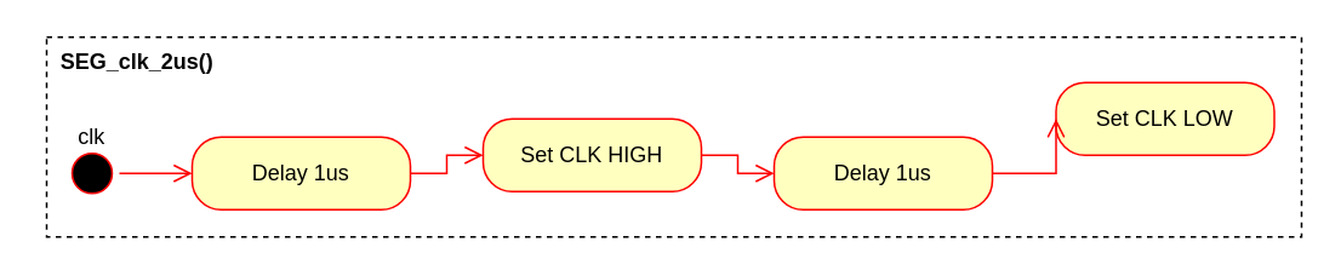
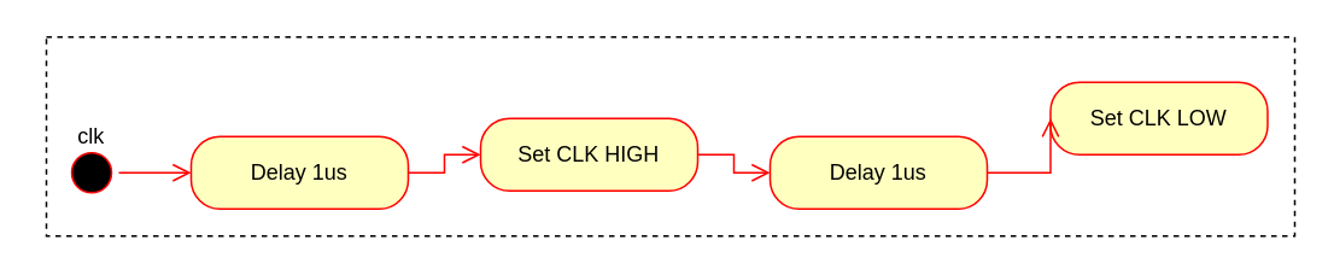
  <mxCell id="0" />
  <mxCell id="1" parent="0" />
  <mxCell id="2" value="" style="rounded=0;whiteSpace=wrap;html=1;fillColor=none;dashed=1;" vertex="1" parent="1"><mxGeometry x="25" y="20" width="690" height="110" as="geometry" /></mxCell>
  <mxCell id="3" value="" style="ellipse;html=1;shape=startState;fillColor=#000000;strokeColor=#ff0000;" vertex="1" parent="1"><mxGeometry x="35" y="80" width="30" height="30" as="geometry" /></mxCell>
  <mxCell id="4" value="" style="edgeStyle=orthogonalEdgeStyle;html=1;verticalAlign=bottom;endArrow=open;endSize=8;strokeColor=#ff0000;rounded=0;entryX=0;entryY=0.5;entryDx=0;entryDy=0;" edge="1" source="3" parent="1" target="5"><mxGeometry relative="1" as="geometry"><mxPoint x="50" y="170" as="targetPoint" /></mxGeometry></mxCell>
  <mxCell id="5" value="Delay 1us" style="rounded=1;whiteSpace=wrap;html=1;arcSize=40;fontColor=#000000;fillColor=#ffffc0;strokeColor=#ff0000;" vertex="1" parent="1"><mxGeometry x="105" y="75" width="120" height="40" as="geometry" /></mxCell>
  <mxCell id="6" value="" style="edgeStyle=orthogonalEdgeStyle;html=1;verticalAlign=bottom;endArrow=open;endSize=8;strokeColor=#ff0000;rounded=0;entryX=0;entryY=0.5;entryDx=0;entryDy=0;" edge="1" source="5" parent="1" target="7"><mxGeometry relative="1" as="geometry"><mxPoint x="50" y="200" as="targetPoint" /></mxGeometry></mxCell>
  <mxCell id="7" value="Set CLK HIGH" style="rounded=1;whiteSpace=wrap;html=1;arcSize=40;fontColor=#000000;fillColor=#ffffc0;strokeColor=#ff0000;" vertex="1" parent="1"><mxGeometry x="265" y="65" width="120" height="40" as="geometry" /></mxCell>
  <mxCell id="8" value="" style="edgeStyle=orthogonalEdgeStyle;html=1;verticalAlign=bottom;endArrow=open;endSize=8;strokeColor=#ff0000;rounded=0;entryX=0;entryY=0.5;entryDx=0;entryDy=0;" edge="1" source="7" parent="1" target="9"><mxGeometry relative="1" as="geometry"><mxPoint x="50" y="300" as="targetPoint" /></mxGeometry></mxCell>
  <mxCell id="9" value="Delay 1us" style="rounded=1;whiteSpace=wrap;html=1;arcSize=40;fontColor=#000000;fillColor=#ffffc0;strokeColor=#ff0000;" vertex="1" parent="1"><mxGeometry x="425" y="75" width="120" height="40" as="geometry" /></mxCell>
  <mxCell id="10" value="Set CLK LOW" style="rounded=1;whiteSpace=wrap;html=1;arcSize=40;fontColor=#000000;fillColor=#ffffc0;strokeColor=#ff0000;" vertex="1" parent="1"><mxGeometry x="580" y="45" width="120" height="40" as="geometry" /></mxCell>
  <mxCell id="11" value="" style="edgeStyle=orthogonalEdgeStyle;html=1;verticalAlign=bottom;endArrow=open;endSize=8;strokeColor=#ff0000;rounded=0;entryX=0;entryY=0.5;entryDx=0;entryDy=0;exitX=1;exitY=0.5;exitDx=0;exitDy=0;" edge="1" parent="1" source="9" target="10"><mxGeometry relative="1" as="geometry"><mxPoint x="60" y="280" as="targetPoint" /><mxPoint x="60" y="250" as="sourcePoint" /><Array as="points"><mxPoint x="560" y="95" /><mxPoint x="560" y="95" /></Array></mxGeometry></mxCell>
- <mxCell id="12" value="SEG_clk_2us()" style="text;align=center;fontStyle=1;verticalAlign=middle;spacingLeft=3;spacingRight=3;strokeColor=none;rotatable=0;points=[[0,0.5],[1,0.5]];portConstraint=eastwest;" vertex="1" parent="1"><mxGeometry x="25" y="20" width="100" height="26" as="geometry" /></mxCell>
  <mxCell id="13" value="clk" style="text;html=1;strokeColor=none;fillColor=none;align=center;verticalAlign=middle;whiteSpace=wrap;rounded=0;dashed=1;" vertex="1" parent="1"><mxGeometry x="20" y="60" width="60" height="30" as="geometry" /></mxCell>
